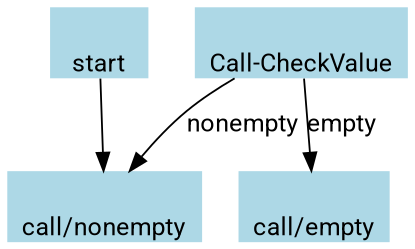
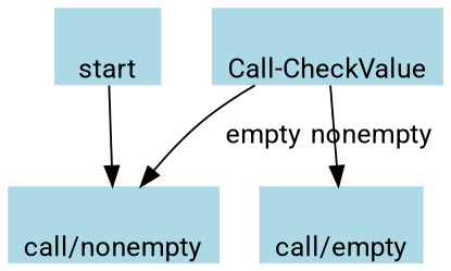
  digraph {
    fontname=Roboto
    rankdir=TD
    node [color=lightblue fontname=Roboto labelloc=b shape=plaintext style=filled]
    edge [fontname=Roboto]
    n1 [height=0.3 label="\nstart"]
    n2 [height=0.3 label="\ncall/nonempty"]
    n3 [height=0.3 label="\nCall-CheckValue"]
    n4 [height=0.3 label="\ncall/empty"]
    n1 -> n2
-   n3 -> n2 [label=nonempty]
-   n3 -> n4 [label=empty]
+   n3 -> n2 [label=empty]
+   n3 -> n4 [label=nonempty]
  }
